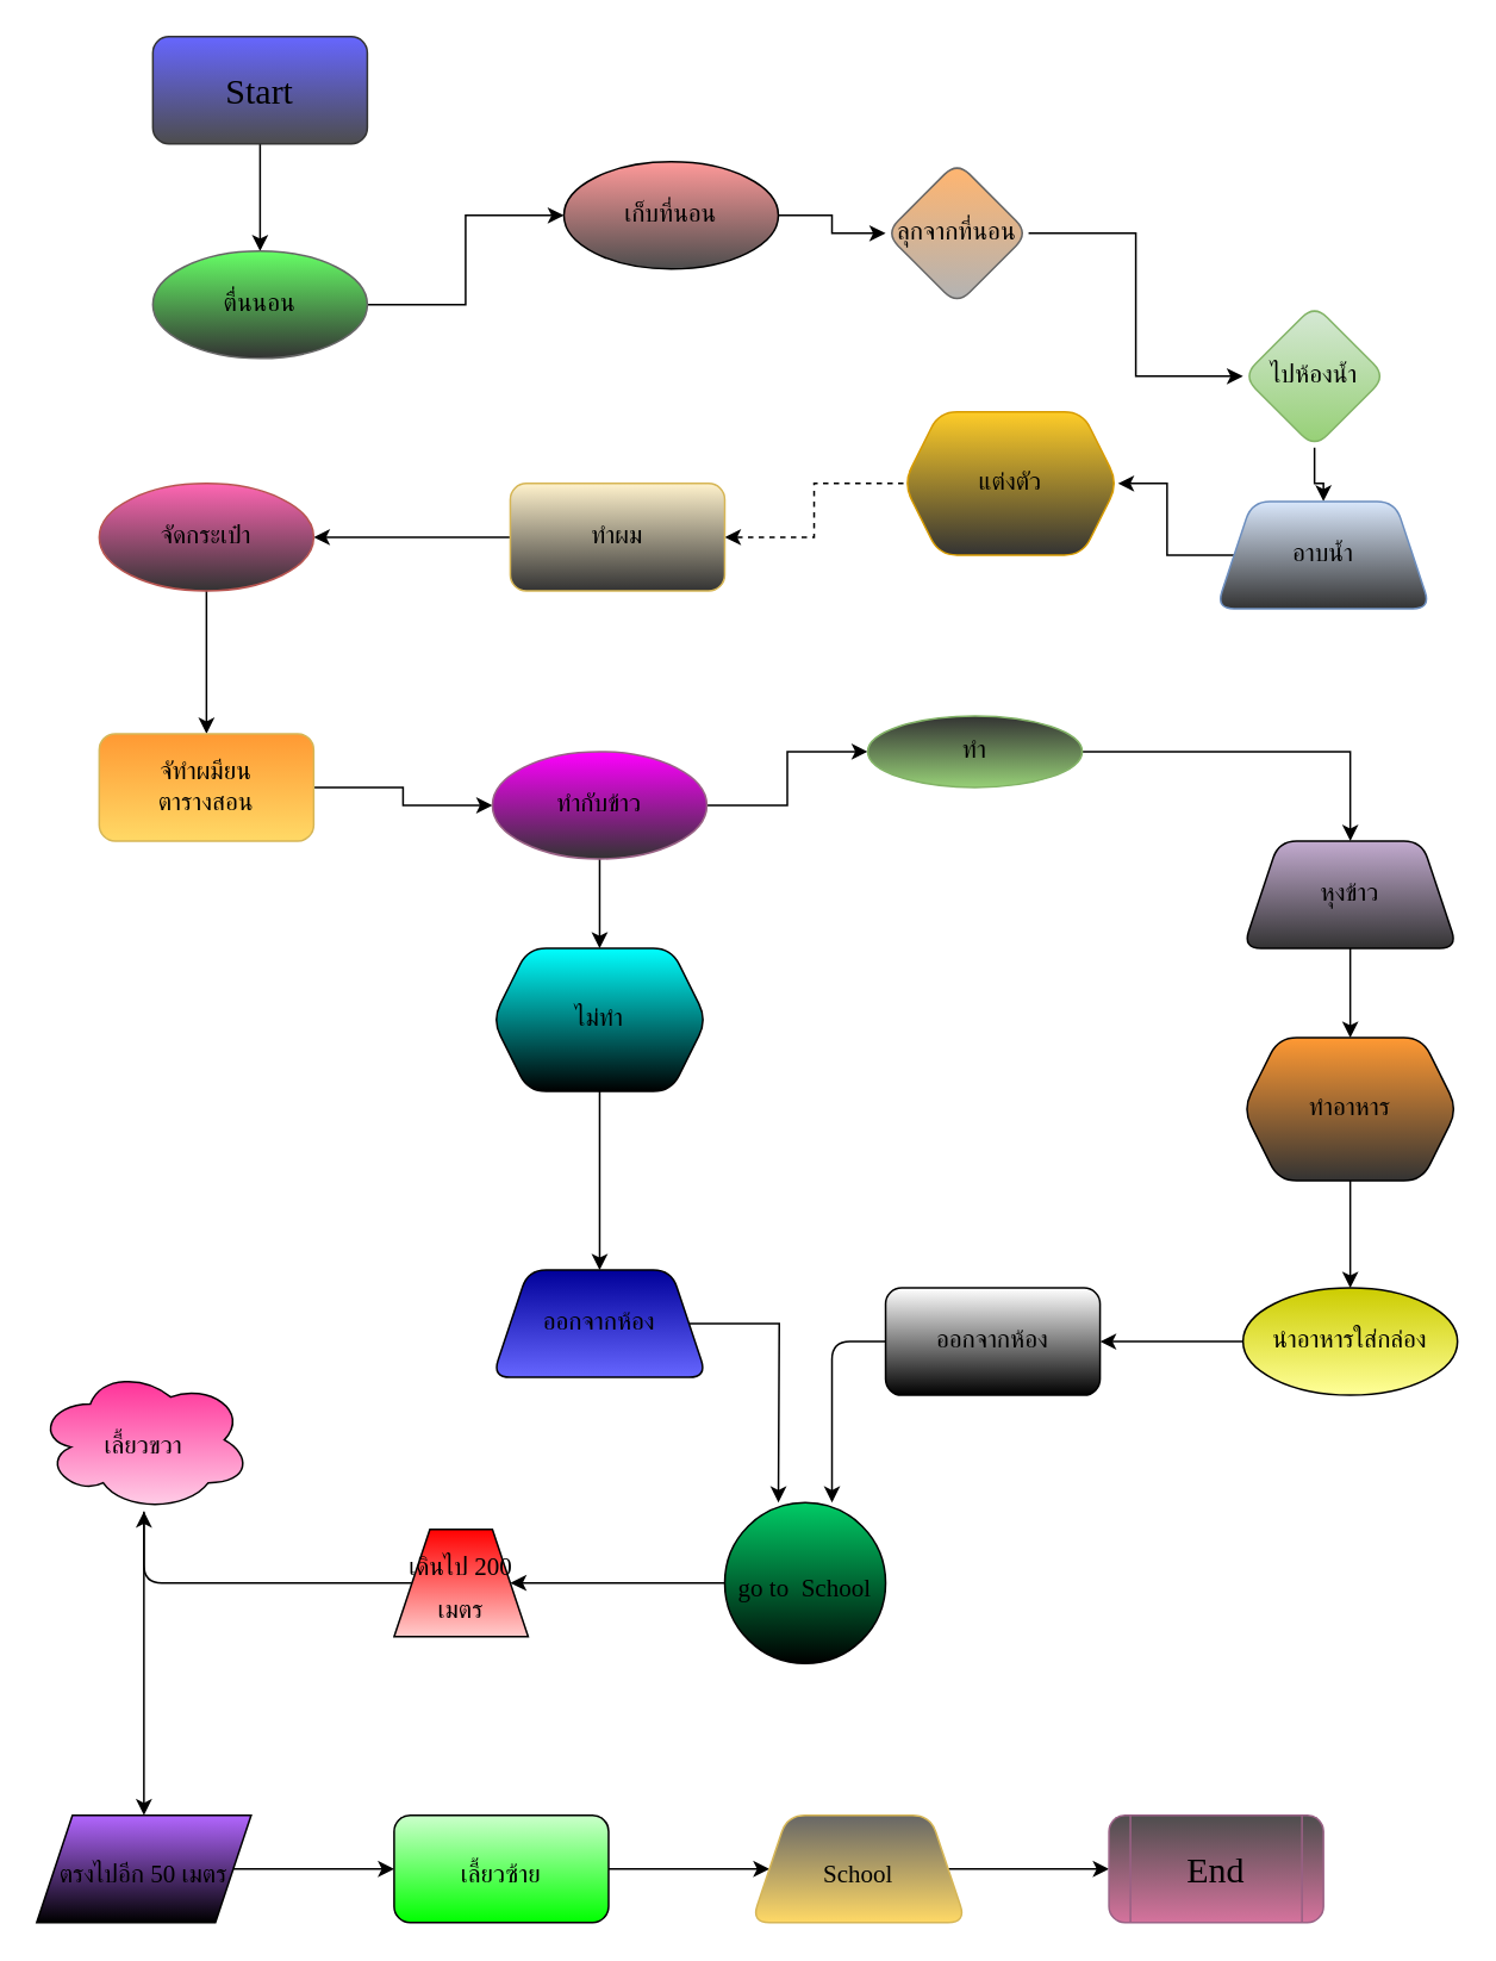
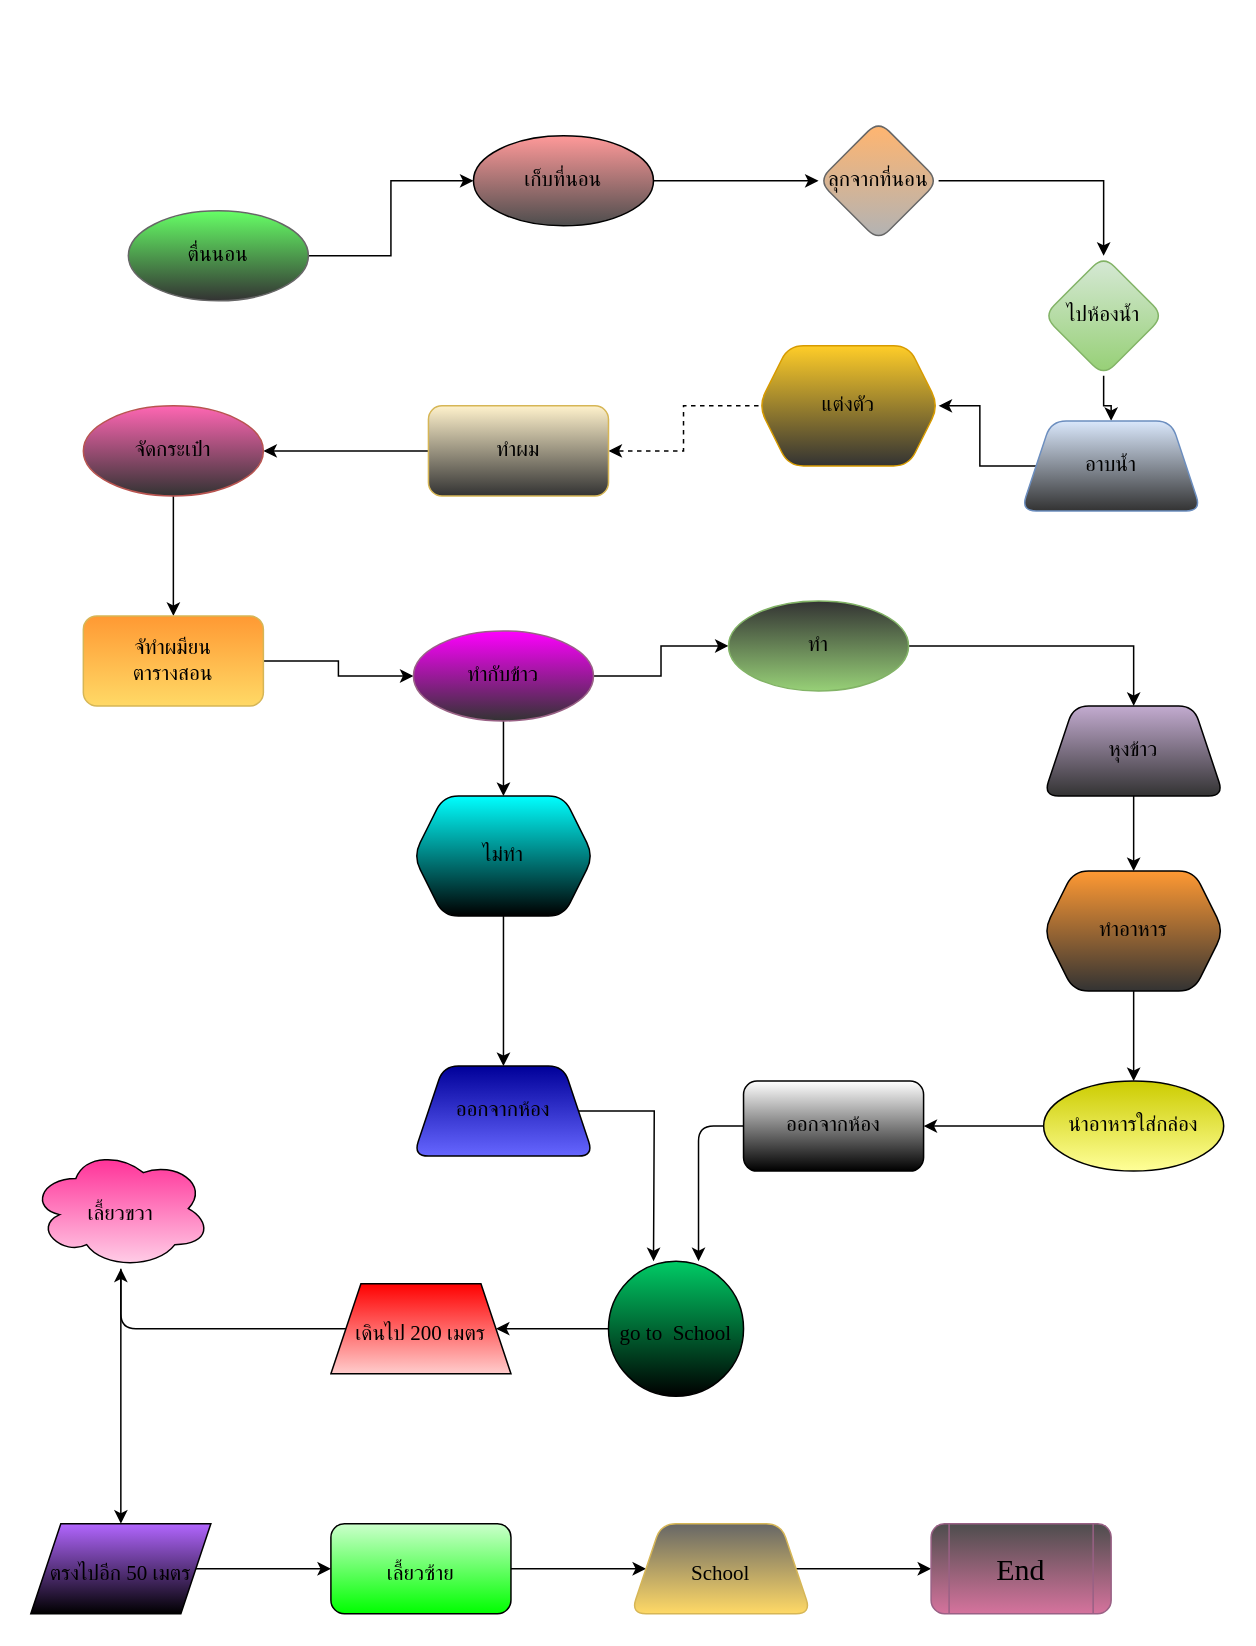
  <mxCell id="0" />
  <mxCell id="1" parent="0" />
- <mxCell id="2" value="" style="edgeStyle=orthogonalEdgeStyle;rounded=0;orthogonalLoop=1;jettySize=auto;html=1;fontFamily=Georgia;fontSize=20;" edge="1" parent="1" source="3" target="5"><mxGeometry relative="1" as="geometry" /></mxCell>
- <mxCell id="3" value="&lt;font face=&quot;Georgia&quot; style=&quot;font-size: 20px;&quot;&gt;Start&lt;/font&gt;" style="rounded=1;whiteSpace=wrap;html=1;fontFamily=Garamond;fillColor=#6666FF;strokeColor=#333333;gradientColor=#4D4D4D;" vertex="1" parent="1"><mxGeometry x="85" y="20" width="120" height="60" as="geometry" /></mxCell>
  <mxCell id="4" value="" style="edgeStyle=orthogonalEdgeStyle;rounded=0;orthogonalLoop=1;jettySize=auto;html=1;fontFamily=Georgia;fontSize=20;" edge="1" parent="1" source="5" target="7"><mxGeometry relative="1" as="geometry" /></mxCell>
  <mxCell id="5" value="&lt;font style=&quot;font-size: 14px;&quot;&gt;ตื่นนอน&lt;/font&gt;" style="ellipse;whiteSpace=wrap;html=1;fontFamily=Garamond;rounded=1;fillColor=#66FF66;strokeColor=#666666;gradientColor=#333333;" vertex="1" parent="1"><mxGeometry x="85" y="140" width="120" height="60" as="geometry" /></mxCell>
  <mxCell id="6" value="" style="edgeStyle=orthogonalEdgeStyle;rounded=0;orthogonalLoop=1;jettySize=auto;html=1;fontFamily=Georgia;fontSize=20;" edge="1" parent="1" source="7" target="9"><mxGeometry relative="1" as="geometry" /></mxCell>
  <mxCell id="7" value="&lt;font style=&quot;font-size: 14px;&quot;&gt;เก็บที่นอน&lt;/font&gt;" style="ellipse;whiteSpace=wrap;html=1;fontFamily=Garamond;rounded=1;fillColor=#FF9999;gradientColor=#4D4D4D;" vertex="1" parent="1"><mxGeometry x="315" y="90" width="120" height="60" as="geometry" /></mxCell>
  <mxCell id="8" value="" style="edgeStyle=orthogonalEdgeStyle;rounded=0;orthogonalLoop=1;jettySize=auto;html=1;fontFamily=Georgia;fontSize=20;" edge="1" parent="1" source="9" target="11"><mxGeometry relative="1" as="geometry" /></mxCell>
- <mxCell id="9" value="&lt;font style=&quot;font-size: 14px;&quot;&gt;ลุกจากที่นอน&lt;/font&gt;" style="rhombus;whiteSpace=wrap;html=1;fontFamily=Garamond;rounded=1;fillColor=#FFB570;strokeColor=#666666;gradientColor=#b3b3b3;" vertex="1" parent="1"><mxGeometry x="495" y="90" width="80" height="80" as="geometry" /></mxCell>
+ <mxCell id="9" value="&lt;font style=&quot;font-size: 14px;&quot;&gt;ลุกจากที่นอน&lt;/font&gt;" style="rhombus;whiteSpace=wrap;html=1;fontFamily=Garamond;rounded=1;fillColor=#FFB570;strokeColor=#666666;gradientColor=#b3b3b3;" vertex="1" parent="1"><mxGeometry x="545" y="80" width="80" height="80" as="geometry" /></mxCell>
  <mxCell id="10" value="" style="edgeStyle=orthogonalEdgeStyle;rounded=0;orthogonalLoop=1;jettySize=auto;html=1;fontFamily=Georgia;fontSize=20;" edge="1" parent="1" source="11" target="13"><mxGeometry relative="1" as="geometry" /></mxCell>
  <mxCell id="11" value="&lt;font style=&quot;font-size: 14px;&quot;&gt;ไปห้องน้ำ&lt;/font&gt;" style="rhombus;whiteSpace=wrap;html=1;fontFamily=Garamond;rounded=1;fillColor=#d5e8d4;strokeColor=#82b366;gradientColor=#97d077;" vertex="1" parent="1"><mxGeometry x="695" y="170" width="80" height="80" as="geometry" /></mxCell>
  <mxCell id="12" value="" style="edgeStyle=orthogonalEdgeStyle;rounded=0;orthogonalLoop=1;jettySize=auto;html=1;fontFamily=Georgia;fontSize=20;" edge="1" parent="1" source="13" target="15"><mxGeometry relative="1" as="geometry" /></mxCell>
  <mxCell id="13" value="&lt;font style=&quot;font-size: 14px;&quot;&gt;อาบน้ำ&lt;/font&gt;" style="shape=trapezoid;perimeter=trapezoidPerimeter;whiteSpace=wrap;html=1;fixedSize=1;fontFamily=Garamond;rounded=1;fillColor=#dae8fc;strokeColor=#6c8ebf;gradientColor=#333333;" vertex="1" parent="1"><mxGeometry x="680" y="280" width="120" height="60" as="geometry" /></mxCell>
  <mxCell id="14" value="" style="edgeStyle=orthogonalEdgeStyle;rounded=0;orthogonalLoop=1;jettySize=auto;html=1;fontFamily=Georgia;fontSize=20;dashed=1;" edge="1" parent="1" source="15" target="17"><mxGeometry relative="1" as="geometry" /></mxCell>
  <mxCell id="15" value="&lt;font style=&quot;font-size: 14px;&quot;&gt;แต่งตัว&lt;/font&gt;" style="shape=hexagon;perimeter=hexagonPerimeter2;whiteSpace=wrap;html=1;fixedSize=1;fontFamily=Garamond;rounded=1;fillColor=#ffcd28;strokeColor=#d79b00;gradientColor=#333333;" vertex="1" parent="1"><mxGeometry x="505" y="230" width="120" height="80" as="geometry" /></mxCell>
  <mxCell id="16" value="" style="edgeStyle=orthogonalEdgeStyle;rounded=0;orthogonalLoop=1;jettySize=auto;html=1;fontFamily=Georgia;fontSize=20;" edge="1" parent="1" source="17" target="19"><mxGeometry relative="1" as="geometry" /></mxCell>
  <mxCell id="17" value="&lt;font style=&quot;font-size: 14px;&quot;&gt;ทำผม&lt;/font&gt;" style="whiteSpace=wrap;html=1;fontFamily=Garamond;rounded=1;fillColor=#fff2cc;strokeColor=#d6b656;gradientColor=#333333;" vertex="1" parent="1"><mxGeometry x="285" y="270" width="120" height="60" as="geometry" /></mxCell>
  <mxCell id="18" value="" style="edgeStyle=orthogonalEdgeStyle;rounded=0;orthogonalLoop=1;jettySize=auto;html=1;fontFamily=Georgia;fontSize=20;" edge="1" parent="1" source="19" target="21"><mxGeometry relative="1" as="geometry" /></mxCell>
  <mxCell id="19" value="&lt;font style=&quot;font-size: 14px;&quot;&gt;จัดกระเป๋า&lt;/font&gt;" style="ellipse;whiteSpace=wrap;html=1;fontFamily=Garamond;rounded=1;fillColor=#FF66B3;strokeColor=#b85450;gradientColor=#333333;" vertex="1" parent="1"><mxGeometry x="55" y="270" width="120" height="60" as="geometry" /></mxCell>
  <mxCell id="20" value="" style="edgeStyle=orthogonalEdgeStyle;rounded=0;orthogonalLoop=1;jettySize=auto;html=1;fontFamily=Georgia;fontSize=20;" edge="1" parent="1" source="21" target="24"><mxGeometry relative="1" as="geometry" /></mxCell>
  <mxCell id="21" value="&lt;font style=&quot;font-size: 14px;&quot;&gt;จัทำผมียน&lt;br&gt;ตารางสอน&lt;/font&gt;" style="whiteSpace=wrap;html=1;fontFamily=Garamond;rounded=1;fillColor=#FF9933;strokeColor=#d6b656;gradientColor=#ffd966;" vertex="1" parent="1"><mxGeometry x="55" y="410" width="120" height="60" as="geometry" /></mxCell>
  <mxCell id="22" value="" style="edgeStyle=orthogonalEdgeStyle;rounded=0;orthogonalLoop=1;jettySize=auto;html=1;fontFamily=Georgia;fontSize=20;" edge="1" parent="1" source="24" target="26"><mxGeometry relative="1" as="geometry" /></mxCell>
  <mxCell id="23" value="" style="edgeStyle=orthogonalEdgeStyle;rounded=0;orthogonalLoop=1;jettySize=auto;html=1;fontFamily=Georgia;fontSize=20;" edge="1" parent="1" source="24" target="28"><mxGeometry relative="1" as="geometry" /></mxCell>
  <mxCell id="24" value="&lt;font style=&quot;font-size: 14px;&quot;&gt;ทำกับข้าว&lt;/font&gt;" style="ellipse;whiteSpace=wrap;html=1;fontFamily=Garamond;fillColor=#FF00FF;gradientColor=#333333;strokeColor=#996185;" vertex="1" parent="1"><mxGeometry x="275" y="420" width="120" height="60" as="geometry" /></mxCell>
  <mxCell id="25" value="" style="edgeStyle=orthogonalEdgeStyle;rounded=0;orthogonalLoop=1;jettySize=auto;html=1;fontFamily=Georgia;fontSize=20;" edge="1" parent="1" source="26" target="30"><mxGeometry relative="1" as="geometry" /></mxCell>
- <mxCell id="26" value="&lt;font style=&quot;font-size: 14px;&quot;&gt;ทำ&lt;/font&gt;" style="ellipse;whiteSpace=wrap;html=1;fontFamily=Garamond;rounded=1;fillColor=#333333;gradientColor=#97d077;strokeColor=#82b366;" vertex="1" parent="1"><mxGeometry x="485" y="400" width="120" height="40" as="geometry" /></mxCell>
+ <mxCell id="26" value="&lt;font style=&quot;font-size: 14px;&quot;&gt;ทำ&lt;/font&gt;" style="ellipse;whiteSpace=wrap;html=1;fontFamily=Garamond;rounded=1;fillColor=#333333;gradientColor=#97d077;strokeColor=#82b366;" vertex="1" parent="1"><mxGeometry x="485" y="400" width="120" height="60" as="geometry" /></mxCell>
  <mxCell id="27" value="" style="edgeStyle=orthogonalEdgeStyle;rounded=0;orthogonalLoop=1;jettySize=auto;html=1;fontFamily=Georgia;fontSize=20;" edge="1" parent="1" source="28" target="36"><mxGeometry relative="1" as="geometry" /></mxCell>
  <mxCell id="28" value="&lt;font style=&quot;font-size: 14px;&quot;&gt;ไม่ทำ&lt;/font&gt;" style="shape=hexagon;perimeter=hexagonPerimeter2;whiteSpace=wrap;html=1;fixedSize=1;fontFamily=Garamond;rounded=1;gradientColor=default;fillColor=#00FFFF;" vertex="1" parent="1"><mxGeometry x="275" y="530" width="120" height="80" as="geometry" /></mxCell>
  <mxCell id="29" value="" style="edgeStyle=orthogonalEdgeStyle;rounded=0;orthogonalLoop=1;jettySize=auto;html=1;fontFamily=Georgia;fontSize=20;" edge="1" parent="1" source="30" target="32"><mxGeometry relative="1" as="geometry" /></mxCell>
  <mxCell id="30" value="&lt;font style=&quot;font-size: 14px;&quot;&gt;หุงข้าว&lt;/font&gt;" style="shape=trapezoid;perimeter=trapezoidPerimeter;whiteSpace=wrap;html=1;fixedSize=1;fontFamily=Garamond;rounded=1;gradientColor=#333333;fillColor=#C3ABD0;" vertex="1" parent="1"><mxGeometry x="695" y="470" width="120" height="60" as="geometry" /></mxCell>
  <mxCell id="31" value="" style="edgeStyle=orthogonalEdgeStyle;rounded=0;orthogonalLoop=1;jettySize=auto;html=1;fontFamily=Georgia;fontSize=20;" edge="1" parent="1" source="32" target="34"><mxGeometry relative="1" as="geometry" /></mxCell>
  <mxCell id="32" value="&lt;font style=&quot;font-size: 14px;&quot;&gt;ทำอาหาร&lt;/font&gt;" style="shape=hexagon;perimeter=hexagonPerimeter2;whiteSpace=wrap;html=1;fixedSize=1;fontFamily=Garamond;rounded=1;gradientColor=#333333;fillColor=#FF9933;" vertex="1" parent="1"><mxGeometry x="695" y="580" width="120" height="80" as="geometry" /></mxCell>
  <mxCell id="33" value="" style="edgeStyle=orthogonalEdgeStyle;rounded=0;orthogonalLoop=1;jettySize=auto;html=1;fontFamily=Georgia;fontSize=20;" edge="1" parent="1" source="34" target="38"><mxGeometry relative="1" as="geometry" /></mxCell>
  <mxCell id="34" value="&lt;font style=&quot;font-size: 14px;&quot;&gt;นำอาหารใส่กล่อง&lt;/font&gt;" style="ellipse;whiteSpace=wrap;html=1;fontFamily=Garamond;rounded=1;gradientColor=#FFFF99;fillColor=#CCCC00;" vertex="1" parent="1"><mxGeometry x="695" y="720" width="120" height="60" as="geometry" /></mxCell>
  <mxCell id="35" value="" style="edgeStyle=orthogonalEdgeStyle;rounded=0;orthogonalLoop=1;jettySize=auto;html=1;fontFamily=Georgia;fontSize=20;" edge="1" parent="1" source="36"><mxGeometry relative="1" as="geometry"><mxPoint x="435" y="840" as="targetPoint" /></mxGeometry></mxCell>
  <mxCell id="36" value="&lt;font style=&quot;font-size: 14px;&quot;&gt;ออกจากห้อง&lt;/font&gt;" style="shape=trapezoid;perimeter=trapezoidPerimeter;whiteSpace=wrap;html=1;fixedSize=1;fontFamily=Garamond;rounded=1;gradientColor=#6666FF;fillColor=#000099;" vertex="1" parent="1"><mxGeometry x="275" y="710" width="120" height="60" as="geometry" /></mxCell>
  <mxCell id="37" value="" style="edgeStyle=orthogonalEdgeStyle;rounded=1;orthogonalLoop=1;jettySize=auto;html=1;fontFamily=Georgia;fontSize=20;" edge="1" parent="1" source="38"><mxGeometry relative="1" as="geometry"><mxPoint x="465" y="840" as="targetPoint" /><Array as="points"><mxPoint x="465" y="750" /></Array></mxGeometry></mxCell>
  <mxCell id="38" value="&lt;font style=&quot;font-size: 14px;&quot;&gt;ออกจากห้อง&lt;/font&gt;" style="whiteSpace=wrap;html=1;fontFamily=Garamond;rounded=1;gradientColor=default;" vertex="1" parent="1"><mxGeometry x="495" y="720" width="120" height="60" as="geometry" /></mxCell>
  <mxCell id="39" value="" style="edgeStyle=orthogonalEdgeStyle;rounded=1;orthogonalLoop=1;jettySize=auto;html=1;fontFamily=Georgia;fontSize=18;" edge="1" parent="1" source="40" target="42"><mxGeometry relative="1" as="geometry" /></mxCell>
  <mxCell id="40" value="&lt;font style=&quot;font-size: 14px;&quot;&gt;go&amp;nbsp;to&amp;nbsp; School&lt;/font&gt;" style="ellipse;whiteSpace=wrap;html=1;aspect=fixed;fontFamily=Georgia;fontSize=20;gradientColor=default;fillColor=#00CC66;" vertex="1" parent="1"><mxGeometry x="405" y="840" width="90" height="90" as="geometry" /></mxCell>
  <mxCell id="41" value="" style="edgeStyle=orthogonalEdgeStyle;rounded=1;orthogonalLoop=1;jettySize=auto;html=1;fontFamily=Georgia;fontSize=14;" edge="1" parent="1" source="42" target="44"><mxGeometry relative="1" as="geometry" /></mxCell>
- <mxCell id="42" value="&lt;font style=&quot;font-size: 14px;&quot;&gt;เดินไป 200 เมตร&lt;/font&gt;" style="shape=trapezoid;perimeter=trapezoidPerimeter;whiteSpace=wrap;html=1;fixedSize=1;fontSize=20;fontFamily=Georgia;gradientColor=#FFCCCC;fillColor=#FF0000;" vertex="1" parent="1"><mxGeometry x="220" y="855" width="75" height="60" as="geometry" /></mxCell>
+ <mxCell id="42" value="&lt;font style=&quot;font-size: 14px;&quot;&gt;เดินไป 200 เมตร&lt;/font&gt;" style="shape=trapezoid;perimeter=trapezoidPerimeter;whiteSpace=wrap;html=1;fixedSize=1;fontSize=20;fontFamily=Georgia;gradientColor=#FFCCCC;fillColor=#FF0000;" vertex="1" parent="1"><mxGeometry x="220" y="855" width="120" height="60" as="geometry" /></mxCell>
  <mxCell id="43" value="" style="edgeStyle=orthogonalEdgeStyle;rounded=1;orthogonalLoop=1;jettySize=auto;html=1;fontFamily=Georgia;fontSize=14;" edge="1" parent="1" source="44" target="46"><mxGeometry relative="1" as="geometry" /></mxCell>
  <mxCell id="44" value="&lt;font style=&quot;font-size: 14px;&quot;&gt;เลี้ยวขวา&lt;/font&gt;" style="ellipse;shape=cloud;whiteSpace=wrap;html=1;fontSize=20;fontFamily=Georgia;gradientColor=#FFCCE6;fillColor=#FF3399;" vertex="1" parent="1"><mxGeometry x="20" y="765" width="120" height="80" as="geometry" /></mxCell>
  <mxCell id="45" value="" style="edgeStyle=orthogonalEdgeStyle;rounded=1;orthogonalLoop=1;jettySize=auto;html=1;fontFamily=Georgia;fontSize=14;" edge="1" parent="1" source="46" target="48"><mxGeometry relative="1" as="geometry" /></mxCell>
  <mxCell id="46" value="&lt;font style=&quot;font-size: 14px;&quot;&gt;ตรงไปอีก 50 เมตร&lt;/font&gt;" style="shape=parallelogram;perimeter=parallelogramPerimeter;whiteSpace=wrap;html=1;fixedSize=1;fontSize=20;fontFamily=Georgia;gradientColor=default;fillColor=#B266FF;" vertex="1" parent="1"><mxGeometry x="20" y="1015" width="120" height="60" as="geometry" /></mxCell>
  <mxCell id="47" value="" style="edgeStyle=orthogonalEdgeStyle;rounded=1;orthogonalLoop=1;jettySize=auto;html=1;fontFamily=Georgia;fontSize=14;" edge="1" parent="1" source="48" target="50"><mxGeometry relative="1" as="geometry" /></mxCell>
  <mxCell id="48" value="&lt;font style=&quot;font-size: 14px;&quot;&gt;เลี้ยวซ้าย&lt;/font&gt;" style="rounded=1;whiteSpace=wrap;html=1;fontSize=20;fontFamily=Georgia;gradientColor=#00FF00;fillColor=#CCFFCC;" vertex="1" parent="1"><mxGeometry x="220" y="1015" width="120" height="60" as="geometry" /></mxCell>
  <mxCell id="49" value="" style="edgeStyle=orthogonalEdgeStyle;rounded=1;orthogonalLoop=1;jettySize=auto;html=1;fontFamily=Georgia;fontSize=14;" edge="1" parent="1" source="50" target="51"><mxGeometry relative="1" as="geometry" /></mxCell>
  <mxCell id="50" value="&lt;font style=&quot;font-size: 14px;&quot;&gt;School&lt;/font&gt;" style="shape=trapezoid;perimeter=trapezoidPerimeter;whiteSpace=wrap;html=1;fixedSize=1;fontSize=20;fontFamily=Georgia;rounded=1;gradientColor=#ffd966;fillColor=#666666;strokeColor=#d6b656;" vertex="1" parent="1"><mxGeometry x="420" y="1015" width="120" height="60" as="geometry" /></mxCell>
  <mxCell id="51" value="End" style="shape=process;whiteSpace=wrap;html=1;backgroundOutline=1;fontSize=20;fontFamily=Georgia;rounded=1;fillColor=#4D4D4D;gradientColor=#d5739d;strokeColor=#996185;" vertex="1" parent="1"><mxGeometry x="620" y="1015" width="120" height="60" as="geometry" /></mxCell>
